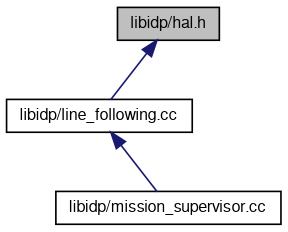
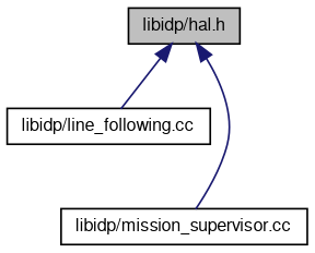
  digraph {
    node [color=black fillcolor=white fontname=FreeSans fontsize=10 shape=record style=filled]
    edge [color=midnightblue dir=back fontname=FreeSans fontsize=10 labelfontname=FreeSans labelfontsize=10 style=solid]
    n1 [fillcolor=grey75 fontcolor=black height=0.2 label="libidp/hal.h" width=0.4]
    n2 [height=0.2 label="libidp/line_following.cc" width=0.4]
    n3 [height=0.2 label="libidp/mission_supervisor.cc" width=0.4]
    n1 -> n2
-   n2 -> n3
+   n1 -> n3
  }
